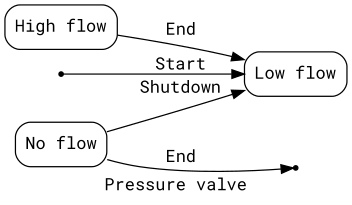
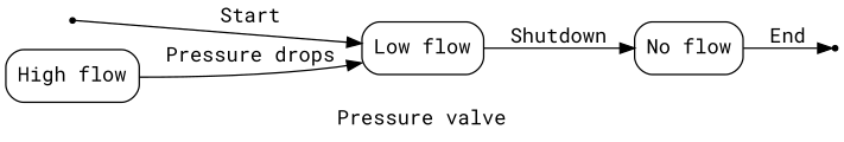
  digraph {
    fontname="Roboto Mono"
    label="Pressure valve"
    rankdir=LR
    node [fontname="Roboto Mono" shape=rect style=rounded]
    edge [fontname="Roboto Mono"]
    ENTRY [shape=point style=""]
    n2 [label="Low flow"]
    n3 [label="No flow"]
    EXIT [shape=point style=""]
    n5 [label="High flow"]
    ENTRY -> n2 [label=Start]
-   n3 -> n2 [label=Shutdown]
+   n2 -> n3 [label=Shutdown]
    n3 -> EXIT [label=End]
-   n5 -> n2 [label=End]
+   n5 -> n2 [label="Pressure drops"]
  }
